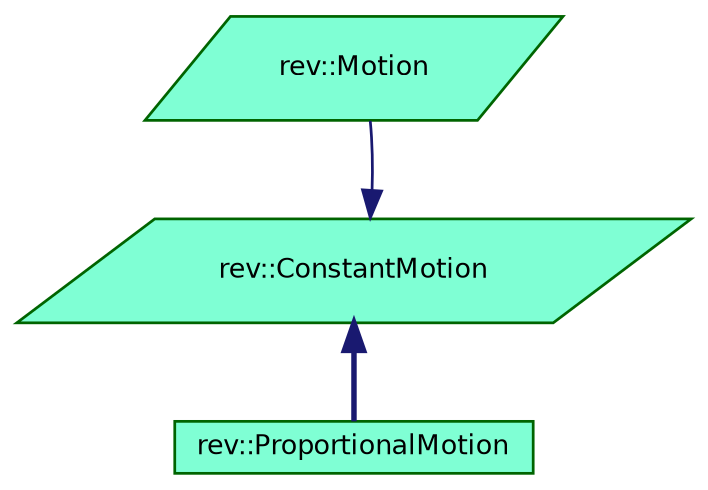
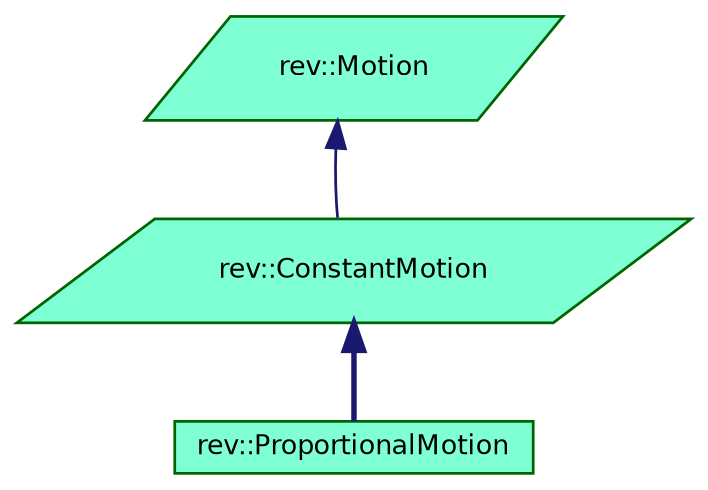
  digraph {
    node [color=darkgreen fillcolor=aquamarine fontname=Helvetica fontsize=10 shape=parallelogram style=filled]
    edge [color=midnightblue dir=back fontname=Helvetica fontsize=10 labelfontname=Helvetica labelfontsize=10]
    n1 [fontcolor=black height=0.2 label="rev::Motion" width=0.4]
    n2 [height=0.2 label="rev::ConstantMotion" width=0.4]
    n3 [height=0.2 label="rev::ProportionalMotion" shape=box width=0.4]
-   n2 -> n1 [style=solid]
+   n1 -> n2 [style=solid]
    n2 -> n3 [style=bold]
  }
